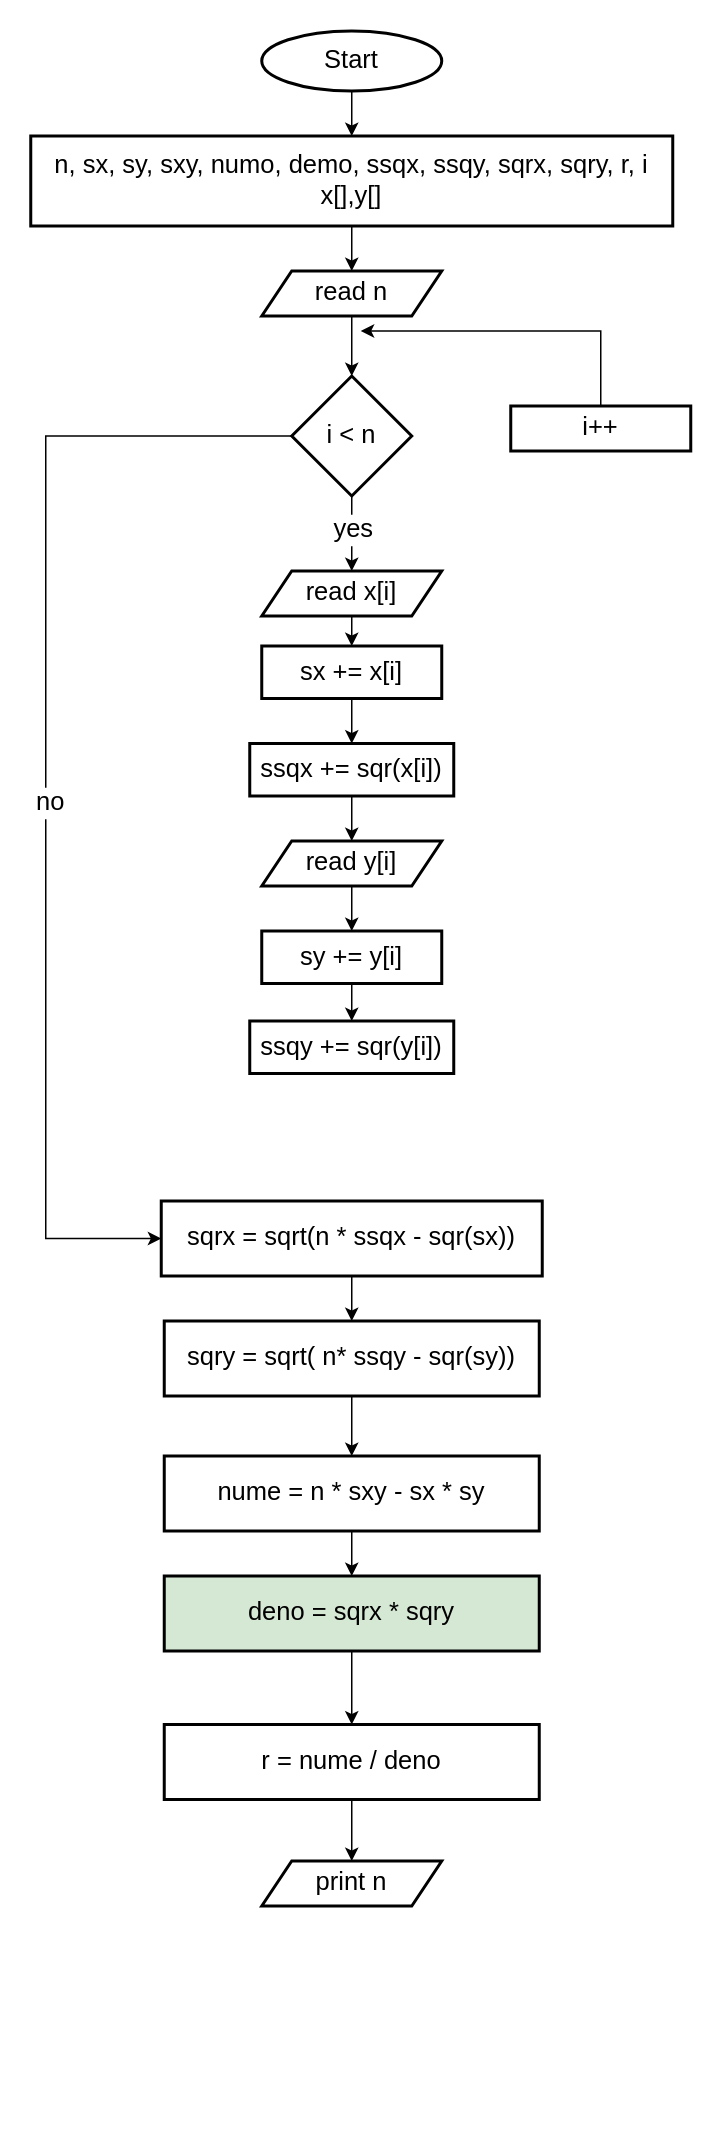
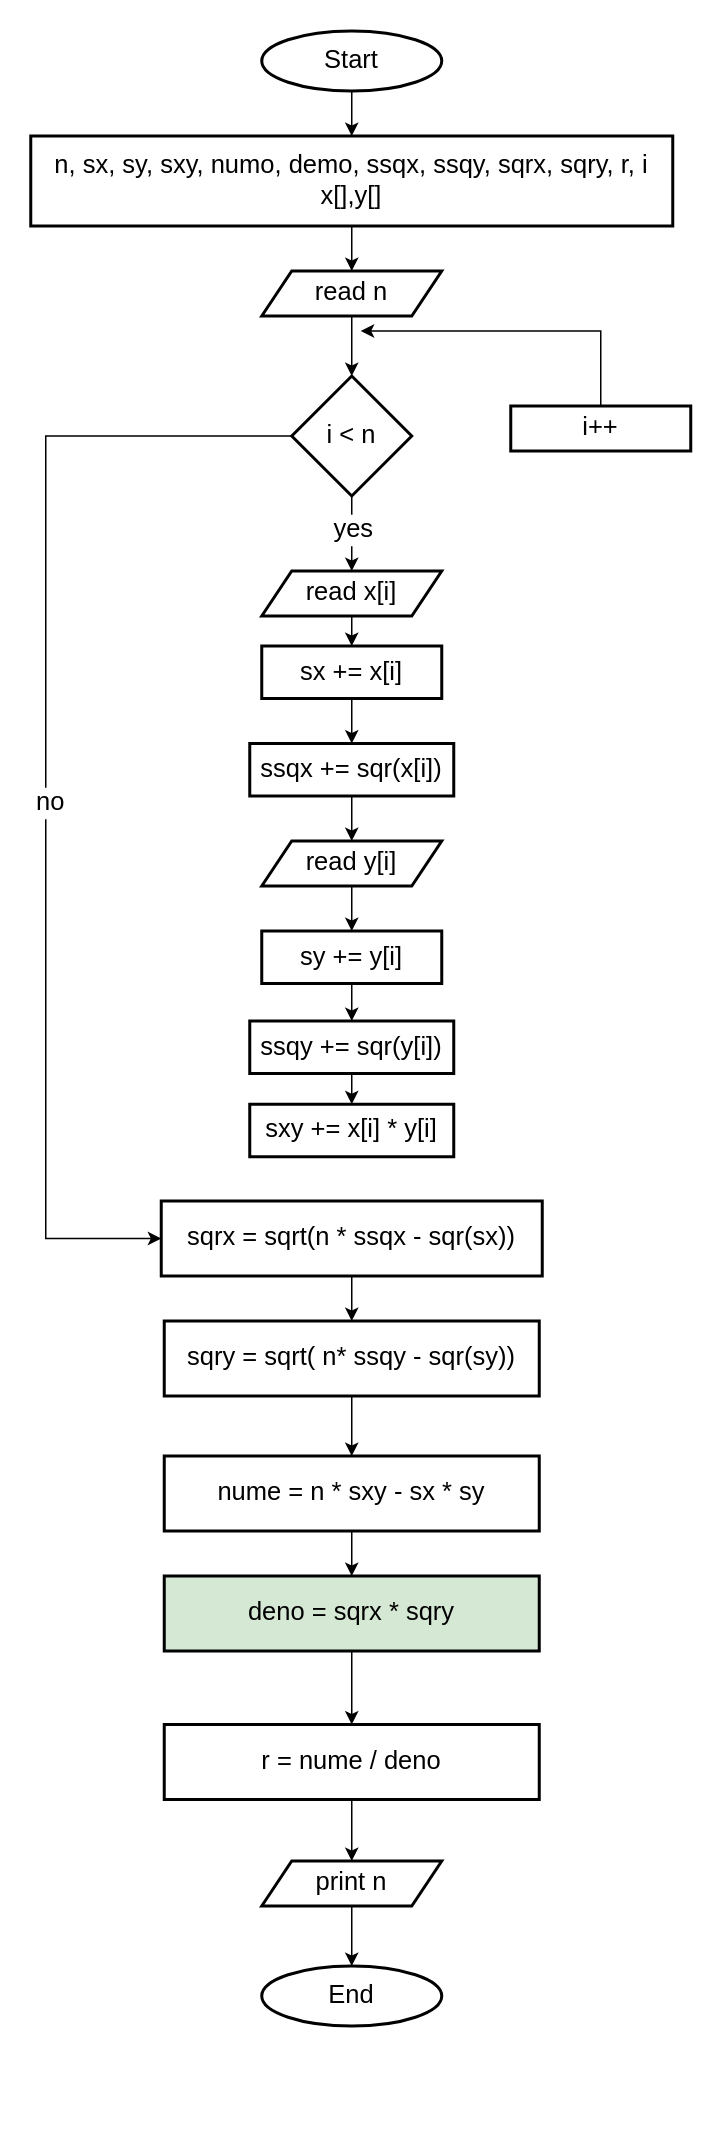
  <mxCell id="0" />
  <mxCell id="1" parent="0" />
  <mxCell id="2" style="edgeStyle=orthogonalEdgeStyle;rounded=0;orthogonalLoop=1;jettySize=auto;html=1;fontSize=17;" edge="1" parent="1" source="3" target="5"><mxGeometry relative="1" as="geometry" /></mxCell>
  <mxCell id="3" value="Start" style="ellipse;whiteSpace=wrap;html=1;strokeWidth=2;fontSize=17;" vertex="1" parent="1"><mxGeometry x="174" y="20" width="120" height="40" as="geometry" /></mxCell>
  <mxCell id="4" style="edgeStyle=orthogonalEdgeStyle;rounded=0;orthogonalLoop=1;jettySize=auto;html=1;exitX=0.5;exitY=1;exitDx=0;exitDy=0;entryX=0.5;entryY=0;entryDx=0;entryDy=0;fontSize=17;" edge="1" parent="1" source="5" target="7"><mxGeometry relative="1" as="geometry" /></mxCell>
  <mxCell id="5" value="n, sx, sy, sxy, numo, demo, ssqx, ssqy, sqrx, sqry, r, i&lt;br&gt;x[],y[]" style="rounded=0;whiteSpace=wrap;html=1;strokeWidth=2;fontSize=17;" vertex="1" parent="1"><mxGeometry x="20" y="90" width="428" height="60" as="geometry" /></mxCell>
  <mxCell id="6" style="edgeStyle=orthogonalEdgeStyle;rounded=0;orthogonalLoop=1;jettySize=auto;html=1;entryX=0.5;entryY=0;entryDx=0;entryDy=0;fontSize=17;" edge="1" parent="1" source="7" target="12"><mxGeometry relative="1" as="geometry" /></mxCell>
  <mxCell id="7" value="read n" style="shape=parallelogram;perimeter=parallelogramPerimeter;whiteSpace=wrap;html=1;fixedSize=1;strokeWidth=2;fontSize=17;" vertex="1" parent="1"><mxGeometry x="174" y="180" width="120" height="30" as="geometry" /></mxCell>
  <mxCell id="8" style="edgeStyle=orthogonalEdgeStyle;rounded=0;orthogonalLoop=1;jettySize=auto;html=1;exitX=0.5;exitY=1;exitDx=0;exitDy=0;entryX=0.5;entryY=0;entryDx=0;entryDy=0;fontSize=17;" edge="1" parent="1" source="12" target="14"><mxGeometry relative="1" as="geometry"><Array as="points"><mxPoint x="234" y="360" /><mxPoint x="234" y="360" /></Array></mxGeometry></mxCell>
  <mxCell id="9" value="yes" style="edgeLabel;html=1;align=center;verticalAlign=middle;resizable=0;points=[];fontSize=17;" vertex="1" connectable="0" parent="8"><mxGeometry x="-0.121" relative="1" as="geometry"><mxPoint as="offset" /></mxGeometry></mxCell>
  <mxCell id="10" style="edgeStyle=orthogonalEdgeStyle;rounded=0;orthogonalLoop=1;jettySize=auto;html=1;exitX=0;exitY=0.5;exitDx=0;exitDy=0;entryX=0;entryY=0.5;entryDx=0;entryDy=0;fontSize=17;" edge="1" parent="1" source="12" target="29"><mxGeometry relative="1" as="geometry"><Array as="points"><mxPoint x="30" y="290" /><mxPoint x="30" y="825" /></Array></mxGeometry></mxCell>
  <mxCell id="11" value="no" style="edgeLabel;html=1;align=center;verticalAlign=middle;resizable=0;points=[];fontSize=17;" vertex="1" connectable="0" parent="10"><mxGeometry x="0.052" y="2" relative="1" as="geometry"><mxPoint as="offset" /></mxGeometry></mxCell>
  <mxCell id="12" value="i &amp;lt; n" style="rhombus;whiteSpace=wrap;html=1;strokeWidth=2;fontSize=17;" vertex="1" parent="1"><mxGeometry x="194" y="250" width="80" height="80" as="geometry" /></mxCell>
  <mxCell id="13" style="edgeStyle=orthogonalEdgeStyle;rounded=0;orthogonalLoop=1;jettySize=auto;html=1;exitX=0.5;exitY=1;exitDx=0;exitDy=0;entryX=0.5;entryY=0;entryDx=0;entryDy=0;fontSize=17;" edge="1" parent="1" source="14" target="18"><mxGeometry relative="1" as="geometry" /></mxCell>
  <mxCell id="14" value="read x[i]" style="shape=parallelogram;perimeter=parallelogramPerimeter;whiteSpace=wrap;html=1;fixedSize=1;strokeWidth=2;fontSize=17;" vertex="1" parent="1"><mxGeometry x="174" y="380" width="120" height="30" as="geometry" /></mxCell>
  <mxCell id="15" style="edgeStyle=orthogonalEdgeStyle;rounded=0;orthogonalLoop=1;jettySize=auto;html=1;exitX=0.5;exitY=1;exitDx=0;exitDy=0;entryX=0.5;entryY=0;entryDx=0;entryDy=0;fontSize=17;" edge="1" parent="1" source="16" target="20"><mxGeometry relative="1" as="geometry" /></mxCell>
  <mxCell id="16" value="read y[i]" style="shape=parallelogram;perimeter=parallelogramPerimeter;whiteSpace=wrap;html=1;fixedSize=1;strokeWidth=2;fontSize=17;" vertex="1" parent="1"><mxGeometry x="174" y="560" width="120" height="30" as="geometry" /></mxCell>
  <mxCell id="17" value="" style="edgeStyle=orthogonalEdgeStyle;rounded=0;orthogonalLoop=1;jettySize=auto;html=1;fontSize=17;" edge="1" parent="1" source="18" target="25"><mxGeometry relative="1" as="geometry" /></mxCell>
  <mxCell id="18" value="sx += x[i]" style="rounded=0;whiteSpace=wrap;html=1;strokeWidth=2;fontSize=17;" vertex="1" parent="1"><mxGeometry x="174" y="430" width="120" height="35" as="geometry" /></mxCell>
  <mxCell id="19" style="edgeStyle=orthogonalEdgeStyle;rounded=0;orthogonalLoop=1;jettySize=auto;html=1;exitX=0.5;exitY=1;exitDx=0;exitDy=0;entryX=0.5;entryY=0;entryDx=0;entryDy=0;fontSize=17;" edge="1" parent="1" source="20" target="27"><mxGeometry relative="1" as="geometry" /></mxCell>
  <mxCell id="20" value="sy += y[i]" style="rounded=0;whiteSpace=wrap;html=1;strokeWidth=2;fontSize=17;" vertex="1" parent="1"><mxGeometry x="174" y="620" width="120" height="35" as="geometry" /></mxCell>
+ <mxCell id="21" value="sxy += x[i] * y[i]" style="rounded=0;whiteSpace=wrap;html=1;strokeWidth=2;fontSize=17;" vertex="1" parent="1"><mxGeometry x="166" y="735.5" width="136" height="35" as="geometry" /></mxCell>
  <mxCell id="22" style="edgeStyle=orthogonalEdgeStyle;rounded=0;orthogonalLoop=1;jettySize=auto;html=1;fontSize=17;" edge="1" parent="1" source="23"><mxGeometry relative="1" as="geometry"><mxPoint x="240" y="220" as="targetPoint" /><Array as="points"><mxPoint x="400" y="220" /></Array></mxGeometry></mxCell>
  <mxCell id="23" value="i++" style="rounded=0;whiteSpace=wrap;html=1;strokeWidth=2;fontSize=17;" vertex="1" parent="1"><mxGeometry x="340" y="270" width="120" height="30" as="geometry" /></mxCell>
  <mxCell id="24" style="edgeStyle=orthogonalEdgeStyle;rounded=0;orthogonalLoop=1;jettySize=auto;html=1;exitX=0.5;exitY=1;exitDx=0;exitDy=0;entryX=0.5;entryY=0;entryDx=0;entryDy=0;fontSize=17;" edge="1" parent="1" source="25" target="16"><mxGeometry relative="1" as="geometry" /></mxCell>
  <mxCell id="25" value="ssqx += sqr(x[i])" style="rounded=0;whiteSpace=wrap;html=1;strokeWidth=2;fontSize=17;" vertex="1" parent="1"><mxGeometry x="166" y="495" width="136" height="35" as="geometry" /></mxCell>
+ <mxCell id="26" style="edgeStyle=orthogonalEdgeStyle;rounded=0;orthogonalLoop=1;jettySize=auto;html=1;exitX=0.5;exitY=1;exitDx=0;exitDy=0;entryX=0.5;entryY=0;entryDx=0;entryDy=0;fontSize=17;" edge="1" parent="1" source="27" target="21"><mxGeometry relative="1" as="geometry" /></mxCell>
  <mxCell id="27" value="ssqy += sqr(y[i])" style="rounded=0;whiteSpace=wrap;html=1;strokeWidth=2;fontSize=17;" vertex="1" parent="1"><mxGeometry x="166" y="680" width="136" height="35" as="geometry" /></mxCell>
  <mxCell id="28" value="" style="edgeStyle=orthogonalEdgeStyle;rounded=0;orthogonalLoop=1;jettySize=auto;html=1;fontSize=17;" edge="1" parent="1" source="29" target="31"><mxGeometry relative="1" as="geometry" /></mxCell>
  <mxCell id="29" value="sqrx = sqrt(n * ssqx - sqr(sx))" style="rounded=0;whiteSpace=wrap;html=1;strokeWidth=2;fontSize=17;" vertex="1" parent="1"><mxGeometry x="107" y="800" width="254" height="50" as="geometry" /></mxCell>
  <mxCell id="30" value="" style="edgeStyle=orthogonalEdgeStyle;rounded=0;orthogonalLoop=1;jettySize=auto;html=1;fontSize=17;" edge="1" parent="1" source="31" target="33"><mxGeometry relative="1" as="geometry" /></mxCell>
  <mxCell id="31" value="sqry = sqrt( n* ssqy - sqr(sy))" style="rounded=0;whiteSpace=wrap;html=1;strokeWidth=2;fontSize=17;" vertex="1" parent="1"><mxGeometry x="109" y="880" width="250" height="50" as="geometry" /></mxCell>
  <mxCell id="32" value="" style="edgeStyle=orthogonalEdgeStyle;rounded=0;orthogonalLoop=1;jettySize=auto;html=1;fontSize=17;" edge="1" parent="1" source="33" target="35"><mxGeometry relative="1" as="geometry" /></mxCell>
  <mxCell id="33" value="nume = n * sxy - sx * sy" style="rounded=0;whiteSpace=wrap;html=1;strokeWidth=2;fontSize=17;" vertex="1" parent="1"><mxGeometry x="109" y="970" width="250" height="50" as="geometry" /></mxCell>
  <mxCell id="34" value="" style="edgeStyle=orthogonalEdgeStyle;rounded=0;orthogonalLoop=1;jettySize=auto;html=1;fontSize=17;" edge="1" parent="1" source="35" target="37"><mxGeometry relative="1" as="geometry" /></mxCell>
  <mxCell id="35" value="deno = sqrx * sqry" style="rounded=0;whiteSpace=wrap;html=1;strokeWidth=2;fontSize=17;fillColor=#d5e8d4;" vertex="1" parent="1"><mxGeometry x="109" y="1050" width="250" height="50" as="geometry" /></mxCell>
  <mxCell id="36" style="edgeStyle=orthogonalEdgeStyle;rounded=0;orthogonalLoop=1;jettySize=auto;html=1;entryX=0.5;entryY=0;entryDx=0;entryDy=0;fontSize=17;" edge="1" parent="1" source="37" target="40"><mxGeometry relative="1" as="geometry" /></mxCell>
  <mxCell id="37" value="r = nume / deno" style="rounded=0;whiteSpace=wrap;html=1;strokeWidth=2;fontSize=17;" vertex="1" parent="1"><mxGeometry x="109" y="1149" width="250" height="50" as="geometry" /></mxCell>
+ <mxCell id="38" value="End" style="ellipse;whiteSpace=wrap;html=1;strokeWidth=2;fontSize=17;" vertex="1" parent="1"><mxGeometry x="174" y="1310" width="120" height="40" as="geometry" /></mxCell>
+ <mxCell id="39" style="edgeStyle=orthogonalEdgeStyle;rounded=0;orthogonalLoop=1;jettySize=auto;html=1;exitX=0.5;exitY=1;exitDx=0;exitDy=0;entryX=0.5;entryY=0;entryDx=0;entryDy=0;fontSize=17;" edge="1" parent="1" source="40" target="38"><mxGeometry relative="1" as="geometry" /></mxCell>
  <mxCell id="40" value="print n" style="shape=parallelogram;perimeter=parallelogramPerimeter;whiteSpace=wrap;html=1;fixedSize=1;strokeWidth=2;fontSize=17;" vertex="1" parent="1"><mxGeometry x="174" y="1240" width="120" height="30" as="geometry" /></mxCell>
  <mxCell id="41" style="edgeStyle=orthogonalEdgeStyle;rounded=0;orthogonalLoop=1;jettySize=auto;html=1;exitX=0.5;exitY=1;exitDx=0;exitDy=0;fontSize=17;" edge="1" parent="1"><mxGeometry relative="1" as="geometry"><mxPoint x="234" y="1399" as="sourcePoint" /><mxPoint x="234" y="1399" as="targetPoint" /></mxGeometry></mxCell>
  <mxCell id="42" style="edgeStyle=orthogonalEdgeStyle;rounded=0;orthogonalLoop=1;jettySize=auto;html=1;exitX=0.5;exitY=1;exitDx=0;exitDy=0;fontSize=17;" edge="1" parent="1"><mxGeometry relative="1" as="geometry"><mxPoint x="234" y="1399" as="sourcePoint" /><mxPoint x="234" y="1399" as="targetPoint" /></mxGeometry></mxCell>
